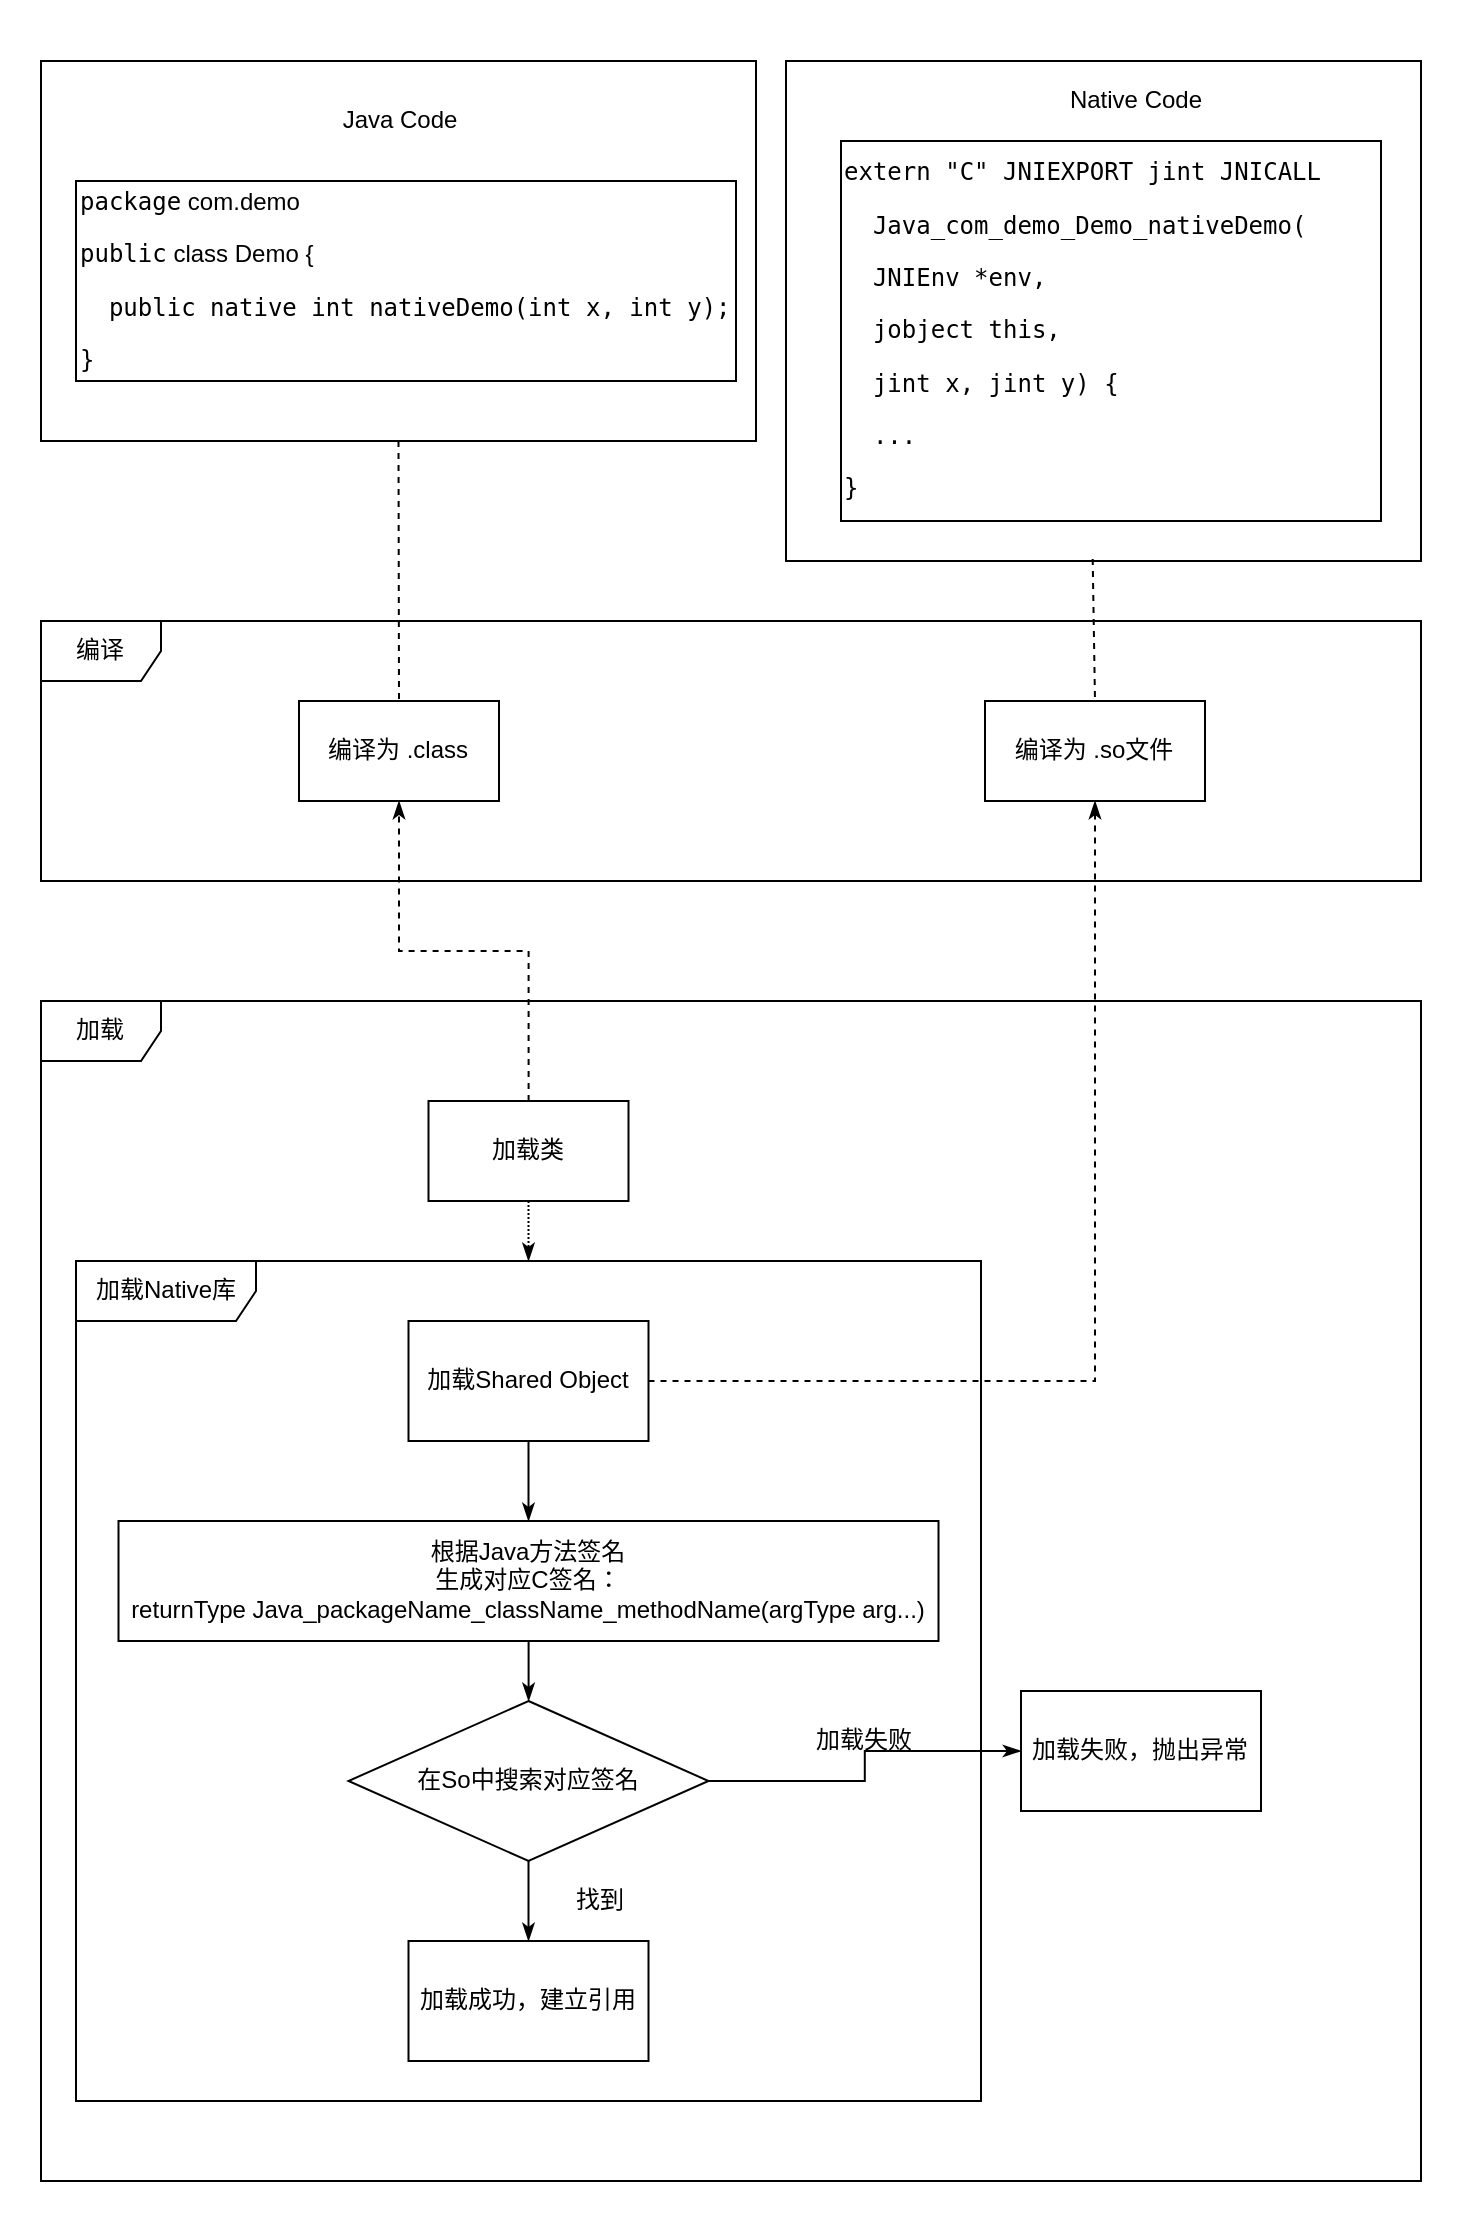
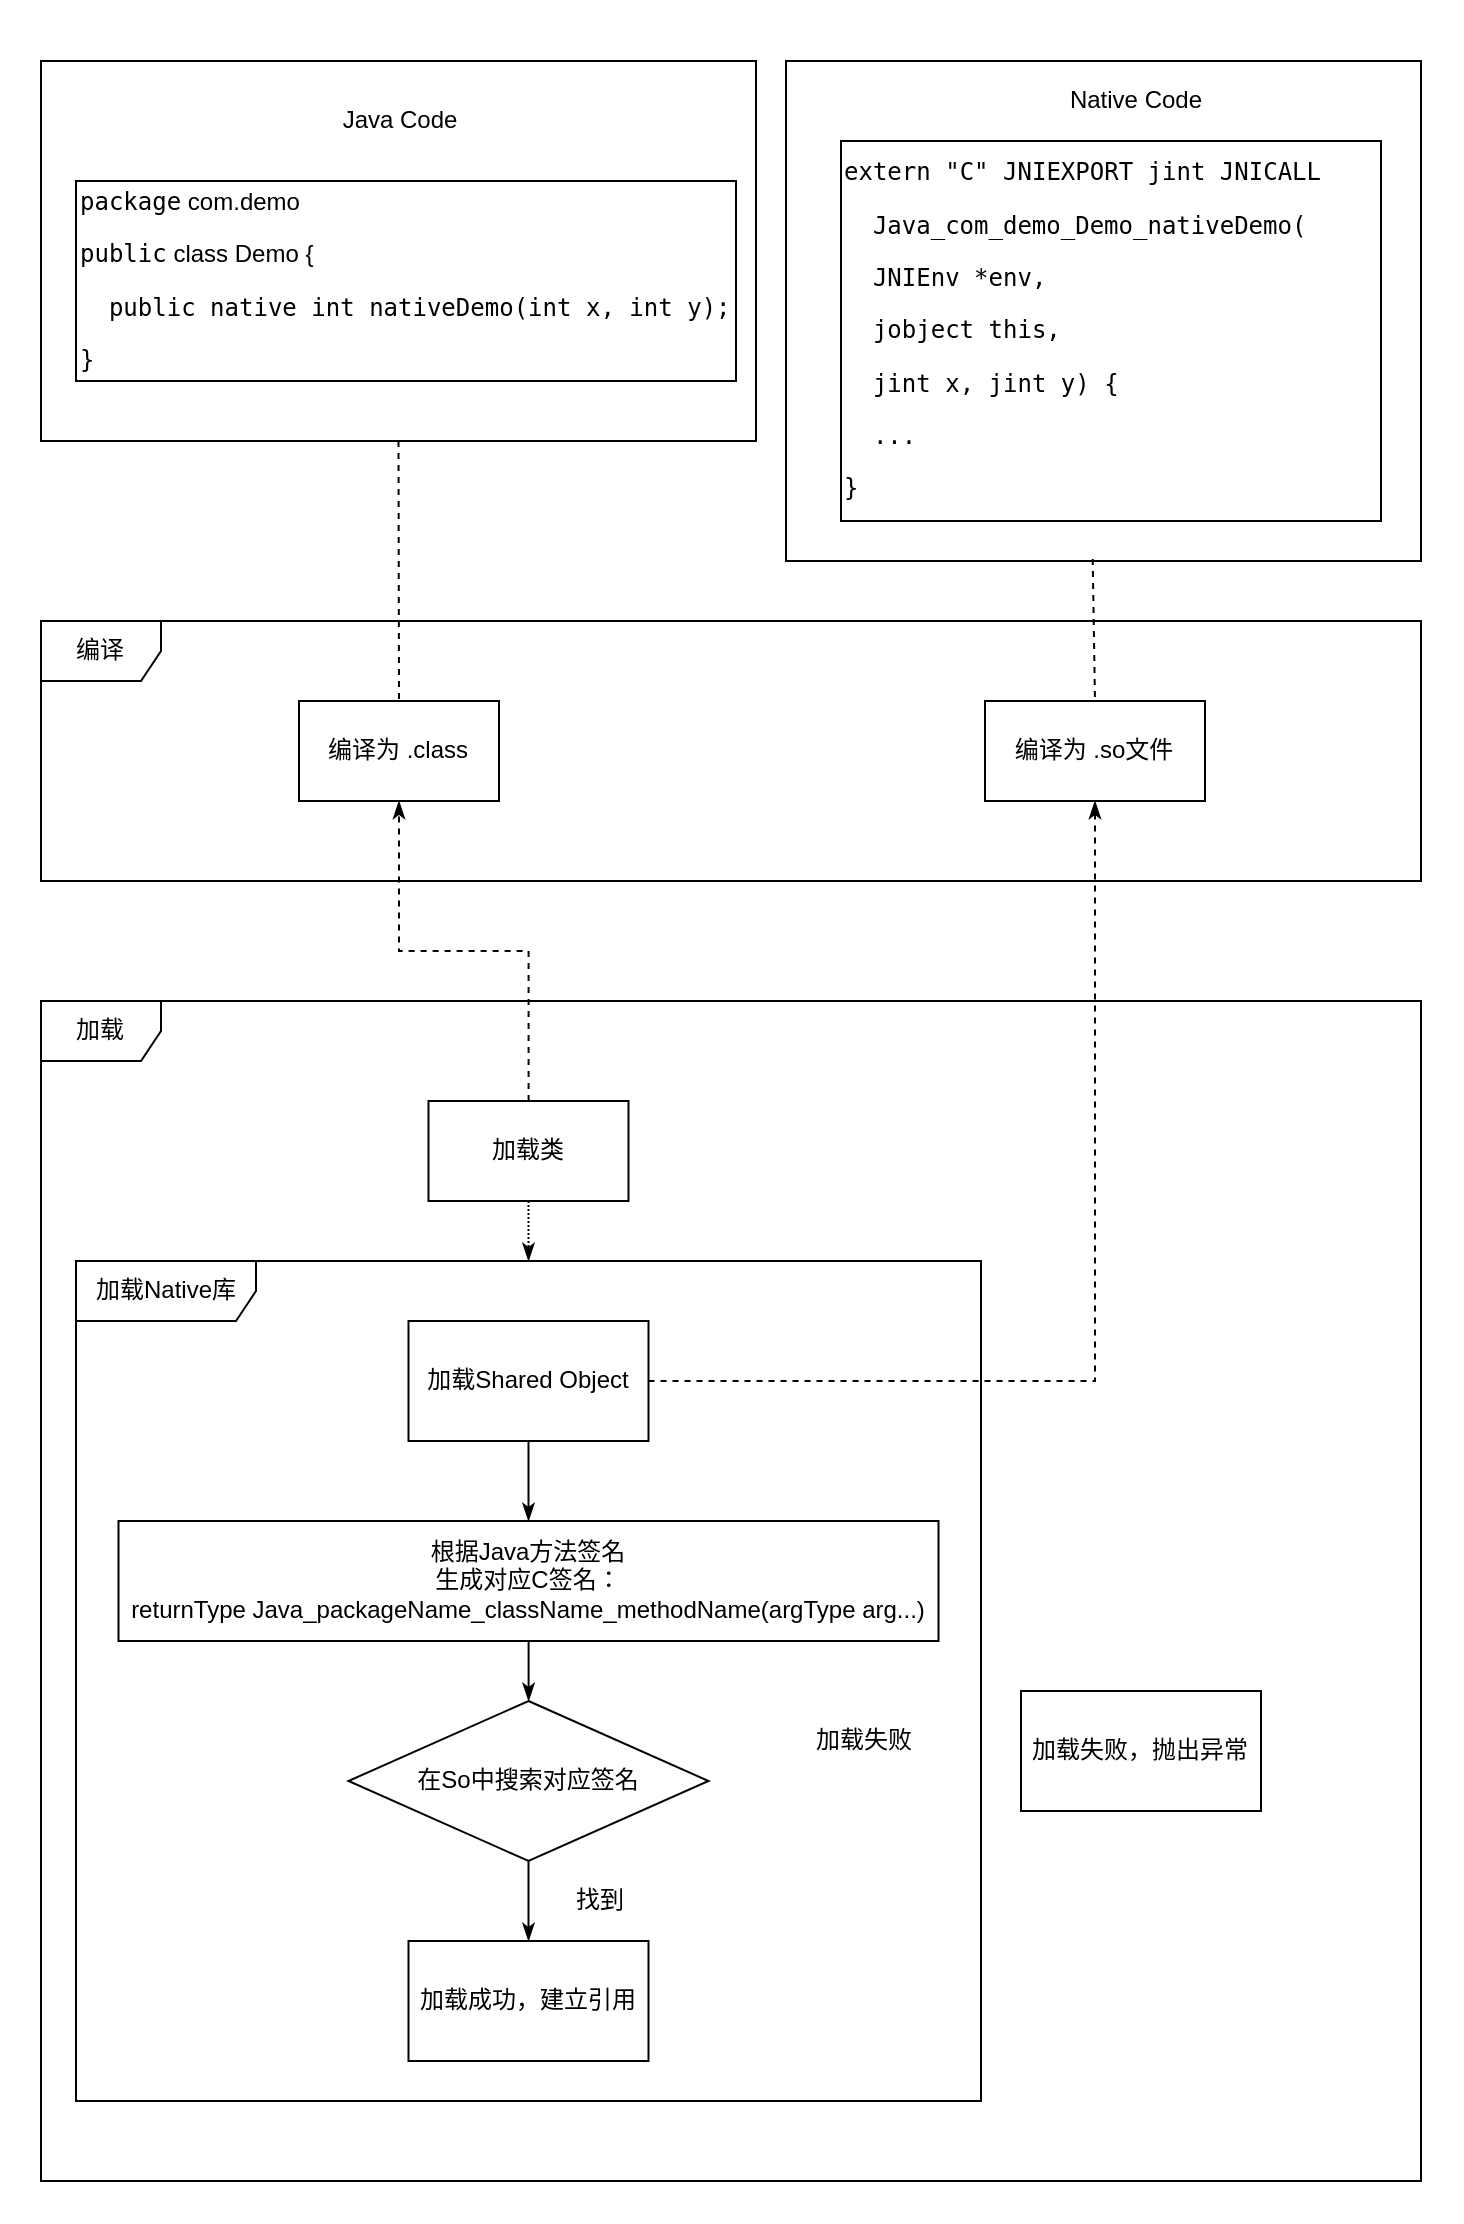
  <mxCell id="0" />
  <mxCell id="1" parent="0" />
  <mxCell id="2" value="" style="rounded=0;whiteSpace=wrap;html=1;fillColor=none;" vertex="1" parent="1"><mxGeometry x="20" y="30" width="357.5" height="190" as="geometry" /></mxCell>
  <mxCell id="3" style="rounded=0;orthogonalLoop=1;jettySize=auto;html=1;dashed=1;endArrow=none;endFill=0;exitX=0.5;exitY=1;exitDx=0;exitDy=0;entryX=0.5;entryY=0;entryDx=0;entryDy=0;" edge="1" parent="1" source="2" target="8"><mxGeometry relative="1" as="geometry"><mxPoint x="200" y="240" as="sourcePoint" /><mxPoint x="200" y="450" as="targetPoint" /></mxGeometry></mxCell>
  <mxCell id="4" value="Java Code" style="rounded=0;whiteSpace=wrap;html=1;strokeColor=none;fillColor=none;" vertex="1" parent="1"><mxGeometry x="140" y="30" width="120" height="60" as="geometry" /></mxCell>
  <mxCell id="5" style="rounded=0;orthogonalLoop=1;jettySize=auto;html=1;entryX=0.5;entryY=0;entryDx=0;entryDy=0;dashed=1;endArrow=none;endFill=0;exitX=0.483;exitY=0.996;exitDx=0;exitDy=0;exitPerimeter=0;" edge="1" parent="1" source="11" target="9"><mxGeometry relative="1" as="geometry"><mxPoint x="350" y="380" as="sourcePoint" /><mxPoint x="348.96" y="451" as="targetPoint" /></mxGeometry></mxCell>
  <mxCell id="6" value="编译" style="shape=umlFrame;whiteSpace=wrap;html=1;" vertex="1" parent="1"><mxGeometry x="20" y="310" width="690" height="130" as="geometry" /></mxCell>
  <mxCell id="7" value="" style="edgeStyle=orthogonalEdgeStyle;rounded=0;orthogonalLoop=1;jettySize=auto;html=1;dashed=1;endArrow=classicThin;endFill=1;" edge="1" parent="1" source="16" target="8"><mxGeometry relative="1" as="geometry" /></mxCell>
  <mxCell id="8" value="编译为 .class" style="rounded=0;whiteSpace=wrap;html=1;" vertex="1" parent="1"><mxGeometry x="149" y="350" width="100" height="50" as="geometry" /></mxCell>
  <mxCell id="9" value="编译为 .so文件" style="rounded=0;whiteSpace=wrap;html=1;" vertex="1" parent="1"><mxGeometry x="492" y="350" width="110" height="50" as="geometry" /></mxCell>
  <mxCell id="10" value="&lt;div class=&quot;CodeMirror-lines&quot;&gt;&lt;div style=&quot;position: relative ; outline: none&quot;&gt;&lt;div class=&quot;CodeMirror-measure&quot;&gt;&lt;pre&gt;package&lt;span style=&quot;font-family: &amp;#34;helvetica&amp;#34; ; white-space: normal&quot;&gt; &lt;/span&gt;&lt;span class=&quot;cm-def&quot; style=&quot;font-family: &amp;#34;helvetica&amp;#34; ; white-space: normal&quot;&gt;com&lt;/span&gt;&lt;span style=&quot;font-family: &amp;#34;helvetica&amp;#34; ; white-space: normal&quot;&gt;.&lt;/span&gt;&lt;span class=&quot;cm-variable&quot; style=&quot;font-family: &amp;#34;helvetica&amp;#34; ; white-space: normal&quot;&gt;demo&lt;/span&gt;&lt;/pre&gt;&lt;/div&gt;&lt;div class=&quot;CodeMirror-code&quot;&gt;&lt;pre class=&quot; CodeMirror-line &quot;&gt;public&lt;span style=&quot;font-family: &amp;#34;helvetica&amp;#34; ; white-space: normal&quot;&gt; &lt;/span&gt;&lt;span class=&quot;cm-keyword&quot; style=&quot;font-family: &amp;#34;helvetica&amp;#34; ; white-space: normal&quot;&gt;class&lt;/span&gt;&lt;span style=&quot;font-family: &amp;#34;helvetica&amp;#34; ; white-space: normal&quot;&gt; &lt;/span&gt;&lt;span class=&quot;cm-def&quot; style=&quot;font-family: &amp;#34;helvetica&amp;#34; ; white-space: normal&quot;&gt;Demo&amp;nbsp;&lt;/span&gt;&lt;span style=&quot;font-family: &amp;#34;helvetica&amp;#34; ; white-space: normal&quot;&gt;{&lt;/span&gt;&lt;/pre&gt;&lt;div class=&quot;&quot; style=&quot;position: relative&quot;&gt;&lt;pre class=&quot; CodeMirror-line &quot;&gt;&lt;span style=&quot;padding-right: 0.1px&quot;&gt;&lt;span class=&quot;cm-tab&quot;&gt;&amp;nbsp; &lt;/span&gt;&lt;span class=&quot;cm-keyword&quot;&gt;public&lt;/span&gt; &lt;span class=&quot;cm-keyword&quot;&gt;native&lt;/span&gt; &lt;span class=&quot;cm-variable-3&quot;&gt;int&lt;/span&gt; &lt;span class=&quot;cm-variable&quot;&gt;nativeDemo&lt;/span&gt;(&lt;span class=&quot;cm-variable-3&quot;&gt;int&lt;/span&gt; &lt;span class=&quot;cm-variable&quot;&gt;x&lt;/span&gt;, &lt;span class=&quot;cm-variable-3&quot;&gt;int&lt;/span&gt; &lt;span class=&quot;cm-variable&quot;&gt;y&lt;/span&gt;);&lt;/span&gt;&lt;/pre&gt;&lt;/div&gt;&lt;div class=&quot;&quot; style=&quot;position: relative&quot;&gt;&lt;pre class=&quot; CodeMirror-line &quot;&gt;&lt;span style=&quot;padding-right: 0.1px&quot;&gt;}&lt;/span&gt;&lt;/pre&gt;&lt;/div&gt;&lt;/div&gt;&lt;/div&gt;&lt;/div&gt;" style="rounded=0;whiteSpace=wrap;html=1;fillColor=none;align=left;" vertex="1" parent="1"><mxGeometry x="37.5" y="90" width="330" height="100" as="geometry" /></mxCell>
  <mxCell id="11" value="" style="rounded=0;whiteSpace=wrap;html=1;fillColor=none;" vertex="1" parent="1"><mxGeometry x="392.5" y="30" width="317.5" height="250" as="geometry" /></mxCell>
  <mxCell id="12" value="Native Code" style="rounded=0;whiteSpace=wrap;html=1;strokeColor=none;fillColor=none;" vertex="1" parent="1"><mxGeometry x="507.5" y="20" width="120" height="60" as="geometry" /></mxCell>
  <mxCell id="13" value="&lt;div class=&quot;CodeMirror-code&quot;&gt;&lt;pre class=&quot; CodeMirror-line &quot;&gt;&lt;span style=&quot;padding-right: 0.1px&quot;&gt;&lt;span class=&quot;cm-keyword&quot;&gt;extern&lt;/span&gt; &lt;span class=&quot;cm-string&quot;&gt;&quot;C&quot;&lt;/span&gt; &lt;span class=&quot;cm-variable&quot;&gt;JNIEXPORT&lt;/span&gt; &lt;span class=&quot;cm-variable&quot;&gt;jint&lt;/span&gt; &lt;span class=&quot;cm-variable&quot;&gt;JNICALL&lt;/span&gt; &lt;/span&gt;&lt;/pre&gt;&lt;pre class=&quot; CodeMirror-line &quot;&gt;&lt;span style=&quot;padding-right: 0.1px&quot;&gt; &amp;nbsp;&lt;span class=&quot;cm-def&quot;&gt;Java_com_demo_Demo_nativeDemo&lt;/span&gt;(&lt;/span&gt;&lt;/pre&gt;&lt;pre class=&quot; CodeMirror-line &quot;&gt;&lt;span style=&quot;padding-right: 0.1px&quot;&gt; &amp;nbsp;&lt;span class=&quot;cm-variable&quot;&gt;JNIEnv&lt;/span&gt; &lt;span class=&quot;cm-operator&quot;&gt;*&lt;/span&gt;&lt;span class=&quot;cm-variable&quot;&gt;env&lt;/span&gt;, &lt;/span&gt;&lt;/pre&gt;&lt;pre class=&quot; CodeMirror-line &quot;&gt;&lt;span style=&quot;padding-right: 0.1px&quot;&gt; &amp;nbsp;&lt;span class=&quot;cm-variable&quot;&gt;jobject&lt;/span&gt; &lt;span class=&quot;cm-variable&quot;&gt;this&lt;/span&gt;, &lt;/span&gt;&lt;/pre&gt;&lt;div class=&quot;CodeMirror-activeline&quot; style=&quot;position: relative&quot;&gt;&lt;div class=&quot;CodeMirror-activeline-background CodeMirror-linebackground&quot;&gt;&lt;/div&gt;&lt;div class=&quot;CodeMirror-gutter-background CodeMirror-activeline-gutter&quot; style=&quot;left: 0px ; width: 0px&quot;&gt;&lt;/div&gt;&lt;pre class=&quot; CodeMirror-line &quot;&gt;&lt;span style=&quot;padding-right: 0.1px&quot;&gt; &amp;nbsp;&lt;span class=&quot;cm-variable&quot;&gt;jint&lt;/span&gt; &lt;span class=&quot;cm-variable&quot;&gt;x&lt;/span&gt;, &lt;span class=&quot;cm-variable&quot;&gt;jint&lt;/span&gt; &lt;span class=&quot;cm-variable&quot;&gt;y&lt;/span&gt;) {&lt;/span&gt;&lt;/pre&gt;&lt;/div&gt;&lt;div class=&quot;&quot; style=&quot;position: relative&quot;&gt;&lt;pre class=&quot; CodeMirror-line &quot;&gt;&lt;span style=&quot;padding-right: 0.1px&quot;&gt;&amp;nbsp; ...&lt;/span&gt;&lt;/pre&gt;&lt;/div&gt;&lt;div class=&quot;&quot; style=&quot;position: relative&quot;&gt;&lt;pre class=&quot; CodeMirror-line &quot;&gt;&lt;span style=&quot;padding-right: 0.1px&quot;&gt;}&lt;/span&gt;&lt;/pre&gt;&lt;/div&gt;&lt;/div&gt;" style="rounded=0;whiteSpace=wrap;html=1;fillColor=none;align=left;" vertex="1" parent="1"><mxGeometry x="420" y="70" width="270" height="190" as="geometry" /></mxCell>
  <mxCell id="14" value="加载" style="shape=umlFrame;whiteSpace=wrap;html=1;fillColor=none;" vertex="1" parent="1"><mxGeometry x="20" y="500" width="690" height="590" as="geometry" /></mxCell>
  <mxCell id="15" value="" style="edgeStyle=none;rounded=0;orthogonalLoop=1;jettySize=auto;html=1;dashed=1;dashPattern=1 1;endArrow=classicThin;endFill=1;" edge="1" parent="1" source="16" target="17"><mxGeometry relative="1" as="geometry"><mxPoint x="201.176" y="630" as="targetPoint" /></mxGeometry></mxCell>
  <mxCell id="16" value="加载类" style="rounded=0;whiteSpace=wrap;html=1;fillColor=none;" vertex="1" parent="1"><mxGeometry x="213.75" y="550" width="100" height="50" as="geometry" /></mxCell>
  <mxCell id="17" value="加载Native库" style="shape=umlFrame;whiteSpace=wrap;html=1;fillColor=none;width=90;height=30;" vertex="1" parent="1"><mxGeometry x="37.5" y="630" width="452.5" height="420" as="geometry" /></mxCell>
  <mxCell id="18" style="edgeStyle=orthogonalEdgeStyle;rounded=0;orthogonalLoop=1;jettySize=auto;html=1;entryX=0.5;entryY=1;entryDx=0;entryDy=0;dashed=1;endArrow=classicThin;endFill=1;" edge="1" parent="1" source="20" target="9"><mxGeometry relative="1" as="geometry" /></mxCell>
  <mxCell id="19" value="" style="edgeStyle=orthogonalEdgeStyle;rounded=0;orthogonalLoop=1;jettySize=auto;html=1;endArrow=classicThin;endFill=1;" edge="1" parent="1" source="20" target="22"><mxGeometry relative="1" as="geometry" /></mxCell>
  <mxCell id="20" value="加载Shared Object" style="rounded=0;whiteSpace=wrap;html=1;fillColor=none;" vertex="1" parent="1"><mxGeometry x="203.75" y="660" width="120" height="60" as="geometry" /></mxCell>
  <mxCell id="21" value="" style="edgeStyle=orthogonalEdgeStyle;rounded=0;orthogonalLoop=1;jettySize=auto;html=1;endArrow=classicThin;endFill=1;" edge="1" parent="1" source="22" target="25"><mxGeometry relative="1" as="geometry" /></mxCell>
  <mxCell id="22" value="根据Java方法签名&lt;br&gt;生成对应C签名：&lt;br&gt;returnType Java_packageName_className_methodName(argType arg...)" style="whiteSpace=wrap;html=1;rounded=0;fillColor=none;" vertex="1" parent="1"><mxGeometry x="58.75" y="760" width="410" height="60" as="geometry" /></mxCell>
- <mxCell id="23" value="" style="edgeStyle=orthogonalEdgeStyle;rounded=0;orthogonalLoop=1;jettySize=auto;html=1;endArrow=classicThin;endFill=1;" edge="1" parent="1" source="25" target="26"><mxGeometry relative="1" as="geometry" /></mxCell>
  <mxCell id="24" value="" style="edgeStyle=orthogonalEdgeStyle;rounded=0;orthogonalLoop=1;jettySize=auto;html=1;endArrow=classicThin;endFill=1;" edge="1" parent="1" source="25" target="28"><mxGeometry relative="1" as="geometry" /></mxCell>
  <mxCell id="25" value="在So中搜索对应签名" style="rhombus;whiteSpace=wrap;html=1;fillColor=none;" vertex="1" parent="1"><mxGeometry x="173.75" y="850" width="180" height="80" as="geometry" /></mxCell>
  <mxCell id="26" value="加载失败，抛出异常" style="whiteSpace=wrap;html=1;fillColor=none;" vertex="1" parent="1"><mxGeometry x="510" y="845" width="120" height="60" as="geometry" /></mxCell>
  <mxCell id="27" value="加载失败" style="rounded=0;whiteSpace=wrap;html=1;fillColor=none;strokeColor=none;" vertex="1" parent="1"><mxGeometry x="372" y="840" width="120" height="60" as="geometry" /></mxCell>
  <mxCell id="28" value="加载成功，建立引用" style="whiteSpace=wrap;html=1;fillColor=none;" vertex="1" parent="1"><mxGeometry x="203.75" y="970" width="120" height="60" as="geometry" /></mxCell>
  <mxCell id="29" value="找到" style="rounded=0;whiteSpace=wrap;html=1;fillColor=none;strokeColor=none;" vertex="1" parent="1"><mxGeometry x="240" y="920" width="120" height="60" as="geometry" /></mxCell>
